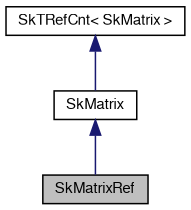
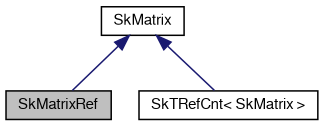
  digraph {
    node [color=black fillcolor=white fontname=FreeSans fontsize=10 shape=record style=filled]
    edge [color=midnightblue dir=back fontname=FreeSans fontsize=10 labelfontname=FreeSans labelfontsize=10 style=solid]
    n1 [fillcolor=grey75 fontcolor=black height=0.2 label=SkMatrixRef width=0.4]
    n2 [height=0.2 label="SkTRefCnt\< SkMatrix \>" width=0.4]
    n3 [height=0.2 label=SkMatrix width=0.4]
    n3 -> n1
-   n2 -> n3
+   n3 -> n2
  }
